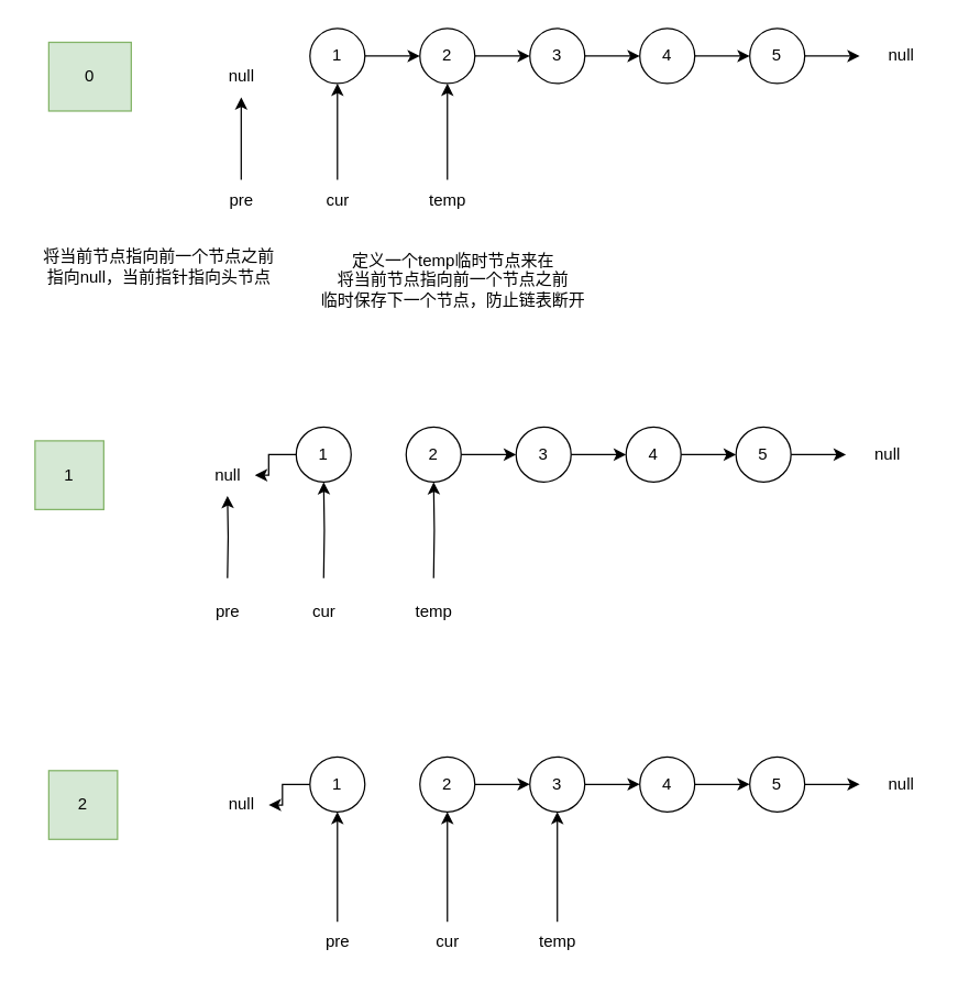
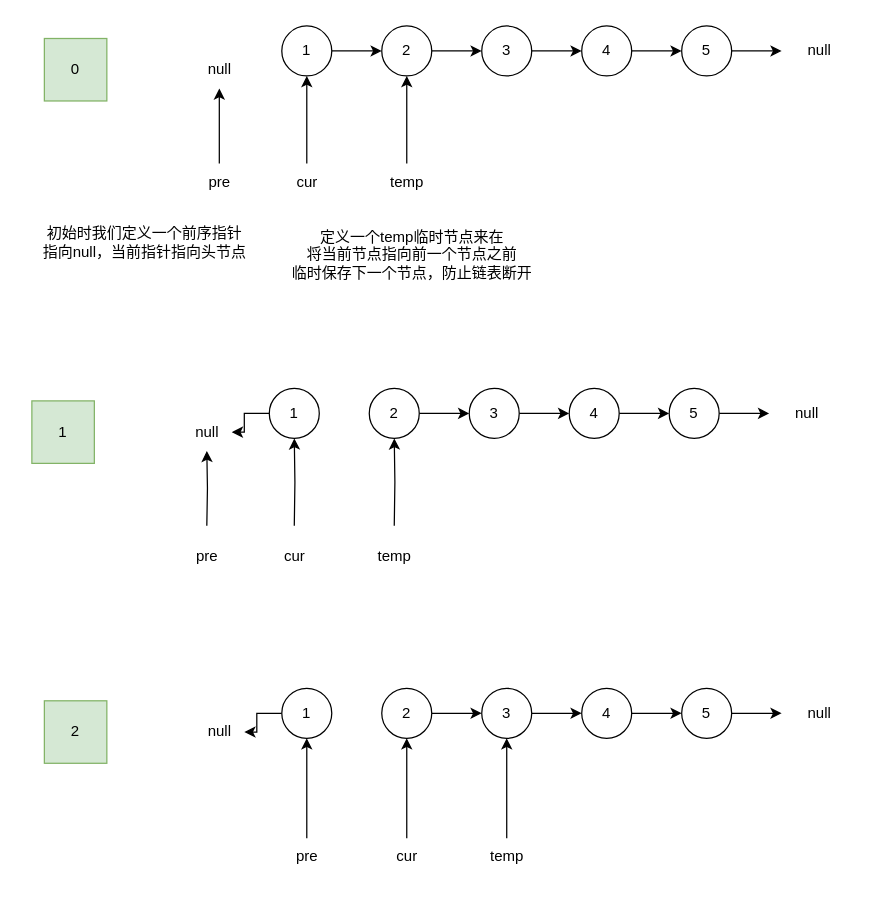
  <mxCell id="0" />
  <mxCell id="1" parent="0" />
  <mxCell id="2" value="" style="edgeStyle=orthogonalEdgeStyle;rounded=0;orthogonalLoop=1;jettySize=auto;html=1;" edge="1" parent="1" source="3" target="7"><mxGeometry relative="1" as="geometry" /></mxCell>
  <mxCell id="3" value="1" style="ellipse;whiteSpace=wrap;html=1;aspect=fixed;" vertex="1" parent="1"><mxGeometry x="225" y="20" width="40" height="40" as="geometry" /></mxCell>
  <mxCell id="4" value="" style="edgeStyle=orthogonalEdgeStyle;rounded=0;orthogonalLoop=1;jettySize=auto;html=1;" edge="1" parent="1" source="5" target="11"><mxGeometry relative="1" as="geometry" /></mxCell>
  <mxCell id="5" value="4" style="ellipse;whiteSpace=wrap;html=1;aspect=fixed;" vertex="1" parent="1"><mxGeometry x="465" y="20" width="40" height="40" as="geometry" /></mxCell>
  <mxCell id="6" value="" style="edgeStyle=orthogonalEdgeStyle;rounded=0;orthogonalLoop=1;jettySize=auto;html=1;" edge="1" parent="1" source="7" target="9"><mxGeometry relative="1" as="geometry" /></mxCell>
  <mxCell id="7" value="2" style="ellipse;whiteSpace=wrap;html=1;aspect=fixed;" vertex="1" parent="1"><mxGeometry x="305" y="20" width="40" height="40" as="geometry" /></mxCell>
  <mxCell id="8" value="" style="edgeStyle=orthogonalEdgeStyle;rounded=0;orthogonalLoop=1;jettySize=auto;html=1;" edge="1" parent="1" source="9" target="5"><mxGeometry relative="1" as="geometry" /></mxCell>
  <mxCell id="9" value="3" style="ellipse;whiteSpace=wrap;html=1;aspect=fixed;" vertex="1" parent="1"><mxGeometry x="385" y="20" width="40" height="40" as="geometry" /></mxCell>
  <mxCell id="10" value="" style="edgeStyle=orthogonalEdgeStyle;rounded=0;orthogonalLoop=1;jettySize=auto;html=1;" edge="1" parent="1" source="11"><mxGeometry relative="1" as="geometry"><mxPoint x="625" y="40" as="targetPoint" /></mxGeometry></mxCell>
  <mxCell id="11" value="5" style="ellipse;whiteSpace=wrap;html=1;aspect=fixed;" vertex="1" parent="1"><mxGeometry x="545" y="20" width="40" height="40" as="geometry" /></mxCell>
  <mxCell id="12" value="null" style="text;html=1;align=center;verticalAlign=middle;resizable=0;points=[];autosize=1;strokeColor=none;fillColor=none;" vertex="1" parent="1"><mxGeometry x="635" y="25" width="40" height="30" as="geometry" /></mxCell>
  <mxCell id="13" value="" style="edgeStyle=orthogonalEdgeStyle;rounded=0;orthogonalLoop=1;jettySize=auto;html=1;" edge="1" parent="1" source="14" target="15"><mxGeometry relative="1" as="geometry" /></mxCell>
  <mxCell id="14" value="pre" style="text;html=1;align=center;verticalAlign=middle;resizable=0;points=[];autosize=1;strokeColor=none;fillColor=none;" vertex="1" parent="1"><mxGeometry x="155" y="130" width="40" height="30" as="geometry" /></mxCell>
  <mxCell id="15" value="null" style="text;html=1;align=center;verticalAlign=middle;resizable=0;points=[];autosize=1;strokeColor=none;fillColor=none;" vertex="1" parent="1"><mxGeometry x="155" y="40" width="40" height="30" as="geometry" /></mxCell>
  <mxCell id="16" value="" style="edgeStyle=orthogonalEdgeStyle;rounded=0;orthogonalLoop=1;jettySize=auto;html=1;" edge="1" parent="1" source="17" target="3"><mxGeometry relative="1" as="geometry" /></mxCell>
  <mxCell id="17" value="cur" style="text;html=1;align=center;verticalAlign=middle;resizable=0;points=[];autosize=1;strokeColor=none;fillColor=none;" vertex="1" parent="1"><mxGeometry x="225" y="130" width="40" height="30" as="geometry" /></mxCell>
- <mxCell id="18" value="将当前节点指向前一个节点之前&lt;div&gt;指向null，当前指针指向头节点&lt;/div&gt;" style="text;html=1;align=center;verticalAlign=middle;resizable=0;points=[];autosize=1;strokeColor=none;fillColor=none;" vertex="1" parent="1"><mxGeometry x="20" y="173" width="190" height="40" as="geometry" /></mxCell>
+ <mxCell id="18" value="初始时我们定义一个前序指针&lt;div&gt;指向null，当前指针指向头节点&lt;/div&gt;" style="text;html=1;align=center;verticalAlign=middle;resizable=0;points=[];autosize=1;strokeColor=none;fillColor=none;" vertex="1" parent="1"><mxGeometry x="20" y="173" width="190" height="40" as="geometry" /></mxCell>
  <mxCell id="19" value="定义一个temp临时节点来在&lt;div&gt;将当前节点指向前一个节点之前&lt;/div&gt;&lt;div&gt;临时保存下一个节点，防止链表断开&lt;/div&gt;" style="text;html=1;align=center;verticalAlign=middle;resizable=0;points=[];autosize=1;strokeColor=none;fillColor=none;" vertex="1" parent="1"><mxGeometry x="219" y="173" width="220" height="60" as="geometry" /></mxCell>
  <mxCell id="20" value="" style="edgeStyle=orthogonalEdgeStyle;rounded=0;orthogonalLoop=1;jettySize=auto;html=1;" edge="1" parent="1" source="21" target="7"><mxGeometry relative="1" as="geometry" /></mxCell>
  <mxCell id="21" value="temp" style="text;html=1;align=center;verticalAlign=middle;resizable=0;points=[];autosize=1;strokeColor=none;fillColor=none;" vertex="1" parent="1"><mxGeometry x="300" y="130" width="50" height="30" as="geometry" /></mxCell>
- <mxCell id="22" value="0" style="rounded=0;whiteSpace=wrap;html=1;fillColor=#d5e8d4;strokeColor=#82b366;" vertex="1" parent="1"><mxGeometry x="35" y="30" width="60" height="50" as="geometry" /></mxCell>
+ <mxCell id="22" value="0" style="rounded=0;whiteSpace=wrap;html=1;fillColor=#d5e8d4;strokeColor=#82b366;" vertex="1" parent="1"><mxGeometry x="35" y="30" width="50" height="50" as="geometry" /></mxCell>
  <mxCell id="23" value="" style="edgeStyle=orthogonalEdgeStyle;rounded=0;orthogonalLoop=1;jettySize=auto;html=1;" edge="1" parent="1" source="24" target="35"><mxGeometry relative="1" as="geometry" /></mxCell>
  <mxCell id="24" value="1" style="ellipse;whiteSpace=wrap;html=1;aspect=fixed;" vertex="1" parent="1"><mxGeometry x="215" y="310" width="40" height="40" as="geometry" /></mxCell>
  <mxCell id="25" value="" style="edgeStyle=orthogonalEdgeStyle;rounded=0;orthogonalLoop=1;jettySize=auto;html=1;" edge="1" parent="1" source="26" target="32"><mxGeometry relative="1" as="geometry" /></mxCell>
  <mxCell id="26" value="4" style="ellipse;whiteSpace=wrap;html=1;aspect=fixed;" vertex="1" parent="1"><mxGeometry x="455" y="310" width="40" height="40" as="geometry" /></mxCell>
  <mxCell id="27" value="" style="edgeStyle=orthogonalEdgeStyle;rounded=0;orthogonalLoop=1;jettySize=auto;html=1;" edge="1" parent="1" source="28" target="30"><mxGeometry relative="1" as="geometry" /></mxCell>
  <mxCell id="28" value="2" style="ellipse;whiteSpace=wrap;html=1;aspect=fixed;" vertex="1" parent="1"><mxGeometry x="295" y="310" width="40" height="40" as="geometry" /></mxCell>
  <mxCell id="29" value="" style="edgeStyle=orthogonalEdgeStyle;rounded=0;orthogonalLoop=1;jettySize=auto;html=1;" edge="1" parent="1" source="30" target="26"><mxGeometry relative="1" as="geometry" /></mxCell>
  <mxCell id="30" value="3" style="ellipse;whiteSpace=wrap;html=1;aspect=fixed;" vertex="1" parent="1"><mxGeometry x="375" y="310" width="40" height="40" as="geometry" /></mxCell>
  <mxCell id="31" value="" style="edgeStyle=orthogonalEdgeStyle;rounded=0;orthogonalLoop=1;jettySize=auto;html=1;" edge="1" parent="1" source="32"><mxGeometry relative="1" as="geometry"><mxPoint x="615" y="330" as="targetPoint" /></mxGeometry></mxCell>
  <mxCell id="32" value="5" style="ellipse;whiteSpace=wrap;html=1;aspect=fixed;" vertex="1" parent="1"><mxGeometry x="535" y="310" width="40" height="40" as="geometry" /></mxCell>
  <mxCell id="33" value="null" style="text;html=1;align=center;verticalAlign=middle;resizable=0;points=[];autosize=1;strokeColor=none;fillColor=none;" vertex="1" parent="1"><mxGeometry x="625" y="315" width="40" height="30" as="geometry" /></mxCell>
  <mxCell id="34" value="" style="edgeStyle=orthogonalEdgeStyle;rounded=0;orthogonalLoop=1;jettySize=auto;html=1;" edge="1" parent="1" target="35"><mxGeometry relative="1" as="geometry"><mxPoint x="165" y="420" as="sourcePoint" /></mxGeometry></mxCell>
  <mxCell id="35" value="null" style="text;html=1;align=center;verticalAlign=middle;resizable=0;points=[];autosize=1;strokeColor=none;fillColor=none;" vertex="1" parent="1"><mxGeometry x="145" y="330" width="40" height="30" as="geometry" /></mxCell>
  <mxCell id="36" value="" style="edgeStyle=orthogonalEdgeStyle;rounded=0;orthogonalLoop=1;jettySize=auto;html=1;" edge="1" parent="1" target="24"><mxGeometry relative="1" as="geometry"><mxPoint x="235" y="420" as="sourcePoint" /></mxGeometry></mxCell>
  <mxCell id="37" value="" style="edgeStyle=orthogonalEdgeStyle;rounded=0;orthogonalLoop=1;jettySize=auto;html=1;" edge="1" parent="1" target="28"><mxGeometry relative="1" as="geometry"><mxPoint x="315" y="420" as="sourcePoint" /></mxGeometry></mxCell>
  <mxCell id="38" value="1" style="rounded=0;whiteSpace=wrap;html=1;fillColor=#d5e8d4;strokeColor=#82b366;" vertex="1" parent="1"><mxGeometry y="320" width="50" height="50" as="geometry" x="25" /></mxCell>
  <mxCell id="39" value="pre" style="text;html=1;align=center;verticalAlign=middle;resizable=0;points=[];autosize=1;strokeColor=none;fillColor=none;" vertex="1" parent="1"><mxGeometry x="145" y="430" width="40" height="30" as="geometry" /></mxCell>
  <mxCell id="40" value="cur" style="text;html=1;align=center;verticalAlign=middle;resizable=0;points=[];autosize=1;strokeColor=none;fillColor=none;" vertex="1" parent="1"><mxGeometry x="215" y="430" width="40" height="30" as="geometry" /></mxCell>
  <mxCell id="41" value="temp" style="text;html=1;align=center;verticalAlign=middle;resizable=0;points=[];autosize=1;strokeColor=none;fillColor=none;" vertex="1" parent="1"><mxGeometry x="290" y="430" width="50" height="30" as="geometry" /></mxCell>
  <mxCell id="42" value="" style="edgeStyle=orthogonalEdgeStyle;rounded=0;orthogonalLoop=1;jettySize=auto;html=1;" edge="1" parent="1" source="43" target="53"><mxGeometry relative="1" as="geometry" /></mxCell>
  <mxCell id="43" value="1" style="ellipse;whiteSpace=wrap;html=1;aspect=fixed;" vertex="1" parent="1"><mxGeometry x="225" y="550" width="40" height="40" as="geometry" /></mxCell>
  <mxCell id="44" value="" style="edgeStyle=orthogonalEdgeStyle;rounded=0;orthogonalLoop=1;jettySize=auto;html=1;" edge="1" parent="1" source="45" target="51"><mxGeometry relative="1" as="geometry" /></mxCell>
  <mxCell id="45" value="4" style="ellipse;whiteSpace=wrap;html=1;aspect=fixed;" vertex="1" parent="1"><mxGeometry x="465" y="550" width="40" height="40" as="geometry" /></mxCell>
  <mxCell id="46" value="" style="edgeStyle=orthogonalEdgeStyle;rounded=0;orthogonalLoop=1;jettySize=auto;html=1;" edge="1" parent="1" source="47" target="49"><mxGeometry relative="1" as="geometry" /></mxCell>
  <mxCell id="47" value="2" style="ellipse;whiteSpace=wrap;html=1;aspect=fixed;" vertex="1" parent="1"><mxGeometry x="305" y="550" width="40" height="40" as="geometry" /></mxCell>
  <mxCell id="48" value="" style="edgeStyle=orthogonalEdgeStyle;rounded=0;orthogonalLoop=1;jettySize=auto;html=1;" edge="1" parent="1" source="49" target="45"><mxGeometry relative="1" as="geometry" /></mxCell>
  <mxCell id="49" value="3" style="ellipse;whiteSpace=wrap;html=1;aspect=fixed;" vertex="1" parent="1"><mxGeometry x="385" y="550" width="40" height="40" as="geometry" /></mxCell>
  <mxCell id="50" value="" style="edgeStyle=orthogonalEdgeStyle;rounded=0;orthogonalLoop=1;jettySize=auto;html=1;" edge="1" parent="1" source="51"><mxGeometry relative="1" as="geometry"><mxPoint x="625" y="570" as="targetPoint" /></mxGeometry></mxCell>
  <mxCell id="51" value="5" style="ellipse;whiteSpace=wrap;html=1;aspect=fixed;" vertex="1" parent="1"><mxGeometry x="545" y="550" width="40" height="40" as="geometry" /></mxCell>
  <mxCell id="52" value="null" style="text;html=1;align=center;verticalAlign=middle;resizable=0;points=[];autosize=1;strokeColor=none;fillColor=none;" vertex="1" parent="1"><mxGeometry x="635" y="555" width="40" height="30" as="geometry" /></mxCell>
  <mxCell id="53" value="null" style="text;html=1;align=center;verticalAlign=middle;resizable=0;points=[];autosize=1;strokeColor=none;fillColor=none;" vertex="1" parent="1"><mxGeometry x="155" y="570" width="40" height="30" as="geometry" /></mxCell>
  <mxCell id="54" value="2" style="rounded=0;whiteSpace=wrap;html=1;fillColor=#d5e8d4;strokeColor=#82b366;" vertex="1" parent="1"><mxGeometry x="35" y="560" width="50" height="50" as="geometry" /></mxCell>
  <mxCell id="55" value="" style="edgeStyle=orthogonalEdgeStyle;rounded=0;orthogonalLoop=1;jettySize=auto;html=1;" edge="1" parent="1" source="56" target="43"><mxGeometry relative="1" as="geometry" /></mxCell>
  <mxCell id="56" value="pre" style="text;html=1;align=center;verticalAlign=middle;resizable=0;points=[];autosize=1;strokeColor=none;fillColor=none;" vertex="1" parent="1"><mxGeometry x="225" y="670" width="40" height="30" as="geometry" /></mxCell>
  <mxCell id="57" value="" style="edgeStyle=orthogonalEdgeStyle;rounded=0;orthogonalLoop=1;jettySize=auto;html=1;" edge="1" parent="1" source="58" target="47"><mxGeometry relative="1" as="geometry" /></mxCell>
  <mxCell id="58" value="cur" style="text;html=1;align=center;verticalAlign=middle;resizable=0;points=[];autosize=1;strokeColor=none;fillColor=none;" vertex="1" parent="1"><mxGeometry x="305" y="670" width="40" height="30" as="geometry" /></mxCell>
  <mxCell id="59" value="" style="edgeStyle=orthogonalEdgeStyle;rounded=0;orthogonalLoop=1;jettySize=auto;html=1;" edge="1" parent="1" source="60" target="49"><mxGeometry relative="1" as="geometry" /></mxCell>
  <mxCell id="60" value="temp" style="text;html=1;align=center;verticalAlign=middle;resizable=0;points=[];autosize=1;strokeColor=none;fillColor=none;" vertex="1" parent="1"><mxGeometry x="380" y="670" width="50" height="30" as="geometry" /></mxCell>
